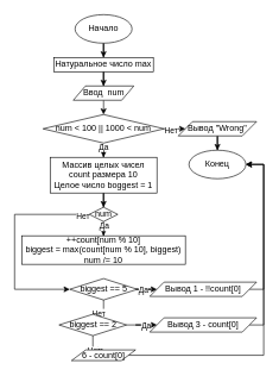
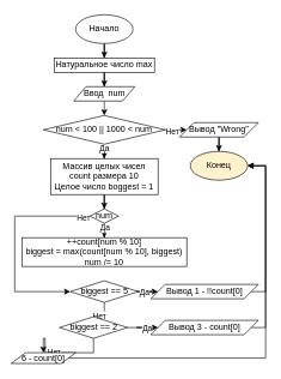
  <mxCell id="0" />
  <mxCell id="1" parent="0" />
  <mxCell id="2" style="edgeStyle=orthogonalEdgeStyle;rounded=0;orthogonalLoop=1;jettySize=auto;html=1;entryX=0.5;entryY=0;entryDx=0;entryDy=0;" edge="1" parent="1" source="3" target="5"><mxGeometry relative="1" as="geometry" /></mxCell>
  <mxCell id="3" value="Начало" style="ellipse;whiteSpace=wrap;html=1;" vertex="1" parent="1"><mxGeometry x="105" y="20" width="80" height="40" as="geometry" /></mxCell>
  <mxCell id="4" style="edgeStyle=orthogonalEdgeStyle;rounded=0;orthogonalLoop=1;jettySize=auto;html=1;" edge="1" parent="1" source="5" target="7"><mxGeometry relative="1" as="geometry" /></mxCell>
  <mxCell id="5" value="Натуральное число&amp;nbsp;max" style="rounded=0;whiteSpace=wrap;html=1;" vertex="1" parent="1"><mxGeometry x="75" y="80" width="140" height="20" as="geometry" /></mxCell>
  <mxCell id="6" style="edgeStyle=orthogonalEdgeStyle;rounded=0;orthogonalLoop=1;jettySize=auto;html=1;entryX=0.5;entryY=0;entryDx=0;entryDy=0;" edge="1" parent="1" source="7"><mxGeometry relative="1" as="geometry"><mxPoint x="145" y="160" as="targetPoint" /></mxGeometry></mxCell>
  <mxCell id="7" value="Ввод&amp;nbsp;&amp;nbsp;num" style="shape=parallelogram;perimeter=parallelogramPerimeter;whiteSpace=wrap;html=1;" vertex="1" parent="1"><mxGeometry x="102.5" y="120" width="85" height="20" as="geometry" /></mxCell>
  <mxCell id="8" style="edgeStyle=orthogonalEdgeStyle;rounded=0;orthogonalLoop=1;jettySize=auto;html=1;entryX=0;entryY=0.5;entryDx=0;entryDy=0;" edge="1" parent="1" source="12" target="14"><mxGeometry relative="1" as="geometry" /></mxCell>
  <mxCell id="9" value="Нет" style="edgeLabel;html=1;align=center;verticalAlign=middle;resizable=0;points=[];" vertex="1" connectable="0" parent="8"><mxGeometry x="0.411" y="-2" relative="1" as="geometry"><mxPoint as="offset" /></mxGeometry></mxCell>
  <mxCell id="10" style="edgeStyle=orthogonalEdgeStyle;rounded=0;orthogonalLoop=1;jettySize=auto;html=1;" edge="1" parent="1" source="12" target="17"><mxGeometry relative="1" as="geometry" /></mxCell>
  <mxCell id="11" value="Да" style="edgeLabel;html=1;align=center;verticalAlign=middle;resizable=0;points=[];" vertex="1" connectable="0" parent="10"><mxGeometry x="0.51" y="-1" relative="1" as="geometry"><mxPoint as="offset" /></mxGeometry></mxCell>
  <mxCell id="12" value="num &amp;lt; 100 || 1000 &amp;lt; num" style="rhombus;whiteSpace=wrap;html=1;" vertex="1" parent="1"><mxGeometry x="60" y="160" width="170" height="40" as="geometry" /></mxCell>
  <mxCell id="13" style="edgeStyle=orthogonalEdgeStyle;rounded=0;orthogonalLoop=1;jettySize=auto;html=1;" edge="1" parent="1" source="14" target="15"><mxGeometry relative="1" as="geometry" /></mxCell>
  <mxCell id="14" value="Вывод &quot;Wrong&quot;" style="shape=parallelogram;perimeter=parallelogramPerimeter;whiteSpace=wrap;html=1;fixedSize=1;" vertex="1" parent="1"><mxGeometry x="250" y="170" width="110" height="20" as="geometry" /></mxCell>
- <mxCell id="15" value="Конец" style="ellipse;whiteSpace=wrap;html=1;" vertex="1" parent="1"><mxGeometry x="265" y="210" width="80" height="40" as="geometry" /></mxCell>
+ <mxCell id="15" value="Конец" style="ellipse;whiteSpace=wrap;html=1;fillColor=#fff2cc;" vertex="1" parent="1"><mxGeometry x="265" y="210" width="80" height="40" as="geometry" /></mxCell>
  <mxCell id="16" style="edgeStyle=orthogonalEdgeStyle;rounded=0;orthogonalLoop=1;jettySize=auto;html=1;entryX=0.5;entryY=0;entryDx=0;entryDy=0;" edge="1" parent="1" source="17" target="22"><mxGeometry relative="1" as="geometry" /></mxCell>
  <mxCell id="17" value="Массив целых чисел count размера 10&lt;br&gt;Целое число boggest = 1" style="rounded=0;whiteSpace=wrap;html=1;" vertex="1" parent="1"><mxGeometry x="70" y="220" width="150" height="50" as="geometry" /></mxCell>
  <mxCell id="18" style="edgeStyle=orthogonalEdgeStyle;rounded=0;orthogonalLoop=1;jettySize=auto;html=1;entryX=0.5;entryY=0;entryDx=0;entryDy=0;" edge="1" parent="1" source="22" target="23"><mxGeometry relative="1" as="geometry" /></mxCell>
  <mxCell id="19" value="Да" style="edgeLabel;html=1;align=center;verticalAlign=middle;resizable=0;points=[];" vertex="1" connectable="0" parent="18"><mxGeometry x="0.531" relative="1" as="geometry"><mxPoint as="offset" /></mxGeometry></mxCell>
  <mxCell id="20" style="edgeStyle=orthogonalEdgeStyle;rounded=0;orthogonalLoop=1;jettySize=auto;html=1;entryX=0;entryY=0.5;entryDx=0;entryDy=0;" edge="1" parent="1" source="22" target="28"><mxGeometry relative="1" as="geometry"><Array as="points"><mxPoint x="20" y="300" /><mxPoint x="20" y="405" /></Array></mxGeometry></mxCell>
  <mxCell id="21" value="Нет" style="edgeLabel;html=1;align=center;verticalAlign=middle;resizable=0;points=[];" vertex="1" connectable="0" parent="20"><mxGeometry x="-0.927" y="2" relative="1" as="geometry"><mxPoint as="offset" /></mxGeometry></mxCell>
  <mxCell id="22" value="num" style="rhombus;whiteSpace=wrap;html=1;" vertex="1" parent="1"><mxGeometry x="125" y="290" width="40" height="20" as="geometry" /></mxCell>
  <mxCell id="23" value="&lt;div&gt;++count[num % 10]&lt;/div&gt;&lt;div&gt;biggest = max(count[num % 10], biggest)&lt;/div&gt;&lt;div&gt;num /= 10&lt;/div&gt;" style="rounded=0;whiteSpace=wrap;html=1;" vertex="1" parent="1"><mxGeometry x="30" y="330" width="230" height="40" as="geometry" /></mxCell>
  <mxCell id="24" style="edgeStyle=orthogonalEdgeStyle;rounded=0;orthogonalLoop=1;jettySize=auto;html=1;entryX=0;entryY=0.5;entryDx=0;entryDy=0;" edge="1" parent="1" source="28" target="30"><mxGeometry relative="1" as="geometry" /></mxCell>
  <mxCell id="25" value="Да" style="edgeLabel;html=1;align=center;verticalAlign=middle;resizable=0;points=[];" vertex="1" connectable="0" parent="24"><mxGeometry x="0.47" y="-1" relative="1" as="geometry"><mxPoint as="offset" /></mxGeometry></mxCell>
  <mxCell id="26" style="edgeStyle=orthogonalEdgeStyle;rounded=0;orthogonalLoop=1;jettySize=auto;html=1;entryX=0.5;entryY=0;entryDx=0;entryDy=0;" edge="1" parent="1" source="28" target="35"><mxGeometry relative="1" as="geometry" /></mxCell>
  <mxCell id="27" value="Нет" style="edgeLabel;html=1;align=center;verticalAlign=middle;resizable=0;points=[];" vertex="1" connectable="0" parent="26"><mxGeometry x="0.588" relative="1" as="geometry"><mxPoint y="-2" as="offset" /></mxGeometry></mxCell>
  <mxCell id="28" value="biggest == 5" style="rhombus;whiteSpace=wrap;html=1;" vertex="1" parent="1"><mxGeometry x="97.5" y="390" width="95" height="30" as="geometry" /></mxCell>
  <mxCell id="29" style="edgeStyle=orthogonalEdgeStyle;rounded=0;orthogonalLoop=1;jettySize=auto;html=1;entryX=1;entryY=0.5;entryDx=0;entryDy=0;" edge="1" parent="1" source="30" target="15"><mxGeometry relative="1" as="geometry"><Array as="points"><mxPoint x="370" y="405" /><mxPoint x="370" y="230" /></Array></mxGeometry></mxCell>
  <mxCell id="30" value="Вывод&amp;nbsp;1 - !!count[0]" style="shape=parallelogram;perimeter=parallelogramPerimeter;whiteSpace=wrap;html=1;fixedSize=1;" vertex="1" parent="1"><mxGeometry x="210" y="395" width="150" height="20" as="geometry" /></mxCell>
  <mxCell id="31" style="edgeStyle=orthogonalEdgeStyle;rounded=0;orthogonalLoop=1;jettySize=auto;html=1;entryX=0;entryY=0.5;entryDx=0;entryDy=0;" edge="1" parent="1" source="35" target="37"><mxGeometry relative="1" as="geometry" /></mxCell>
  <mxCell id="32" value="Да" style="edgeLabel;html=1;align=center;verticalAlign=middle;resizable=0;points=[];" vertex="1" connectable="0" parent="31"><mxGeometry x="0.47" y="-1" relative="1" as="geometry"><mxPoint as="offset" /></mxGeometry></mxCell>
  <mxCell id="33" style="edgeStyle=orthogonalEdgeStyle;rounded=0;orthogonalLoop=1;jettySize=auto;html=1;entryX=0.5;entryY=0;entryDx=0;entryDy=0;" edge="1" parent="1" source="35" target="39"><mxGeometry relative="1" as="geometry" /></mxCell>
  <mxCell id="34" value="Нет" style="edgeLabel;html=1;align=center;verticalAlign=middle;resizable=0;points=[];" vertex="1" connectable="0" parent="33"><mxGeometry x="0.172" y="-1" relative="1" as="geometry"><mxPoint as="offset" /></mxGeometry></mxCell>
  <mxCell id="35" value="biggest == 2" style="rhombus;whiteSpace=wrap;html=1;" vertex="1" parent="1"><mxGeometry x="82.5" y="440" width="95" height="30" as="geometry" /></mxCell>
  <mxCell id="36" style="edgeStyle=orthogonalEdgeStyle;rounded=0;orthogonalLoop=1;jettySize=auto;html=1;entryX=1;entryY=0.5;entryDx=0;entryDy=0;" edge="1" parent="1" source="37" target="15"><mxGeometry relative="1" as="geometry"><Array as="points"><mxPoint x="370" y="455" /><mxPoint x="370" y="230" /></Array></mxGeometry></mxCell>
  <mxCell id="37" value="Вывод&amp;nbsp;3 - count[0]" style="shape=parallelogram;perimeter=parallelogramPerimeter;whiteSpace=wrap;html=1;fixedSize=1;" vertex="1" parent="1"><mxGeometry x="210" y="445" width="150" height="20" as="geometry" /></mxCell>
  <mxCell id="38" style="edgeStyle=orthogonalEdgeStyle;rounded=0;orthogonalLoop=1;jettySize=auto;html=1;entryX=1;entryY=0.5;entryDx=0;entryDy=0;endArrow=open;" edge="1" parent="1" source="39" target="15"><mxGeometry relative="1" as="geometry"><Array as="points"><mxPoint x="370" y="498" /><mxPoint x="370" y="230" /></Array></mxGeometry></mxCell>
- <mxCell id="39" value="6 - count[0]" style="shape=parallelogram;perimeter=parallelogramPerimeter;whiteSpace=wrap;html=1;fixedSize=1;" vertex="1" parent="1"><mxGeometry x="100" y="490" width="90" height="15" as="geometry" /></mxCell>
+ <mxCell id="39" value="6 - count[0]" style="shape=parallelogram;perimeter=parallelogramPerimeter;whiteSpace=wrap;html=1;fixedSize=1;" vertex="1" parent="1"><mxGeometry x="15" y="490" width="90" height="15" as="geometry" /></mxCell>
